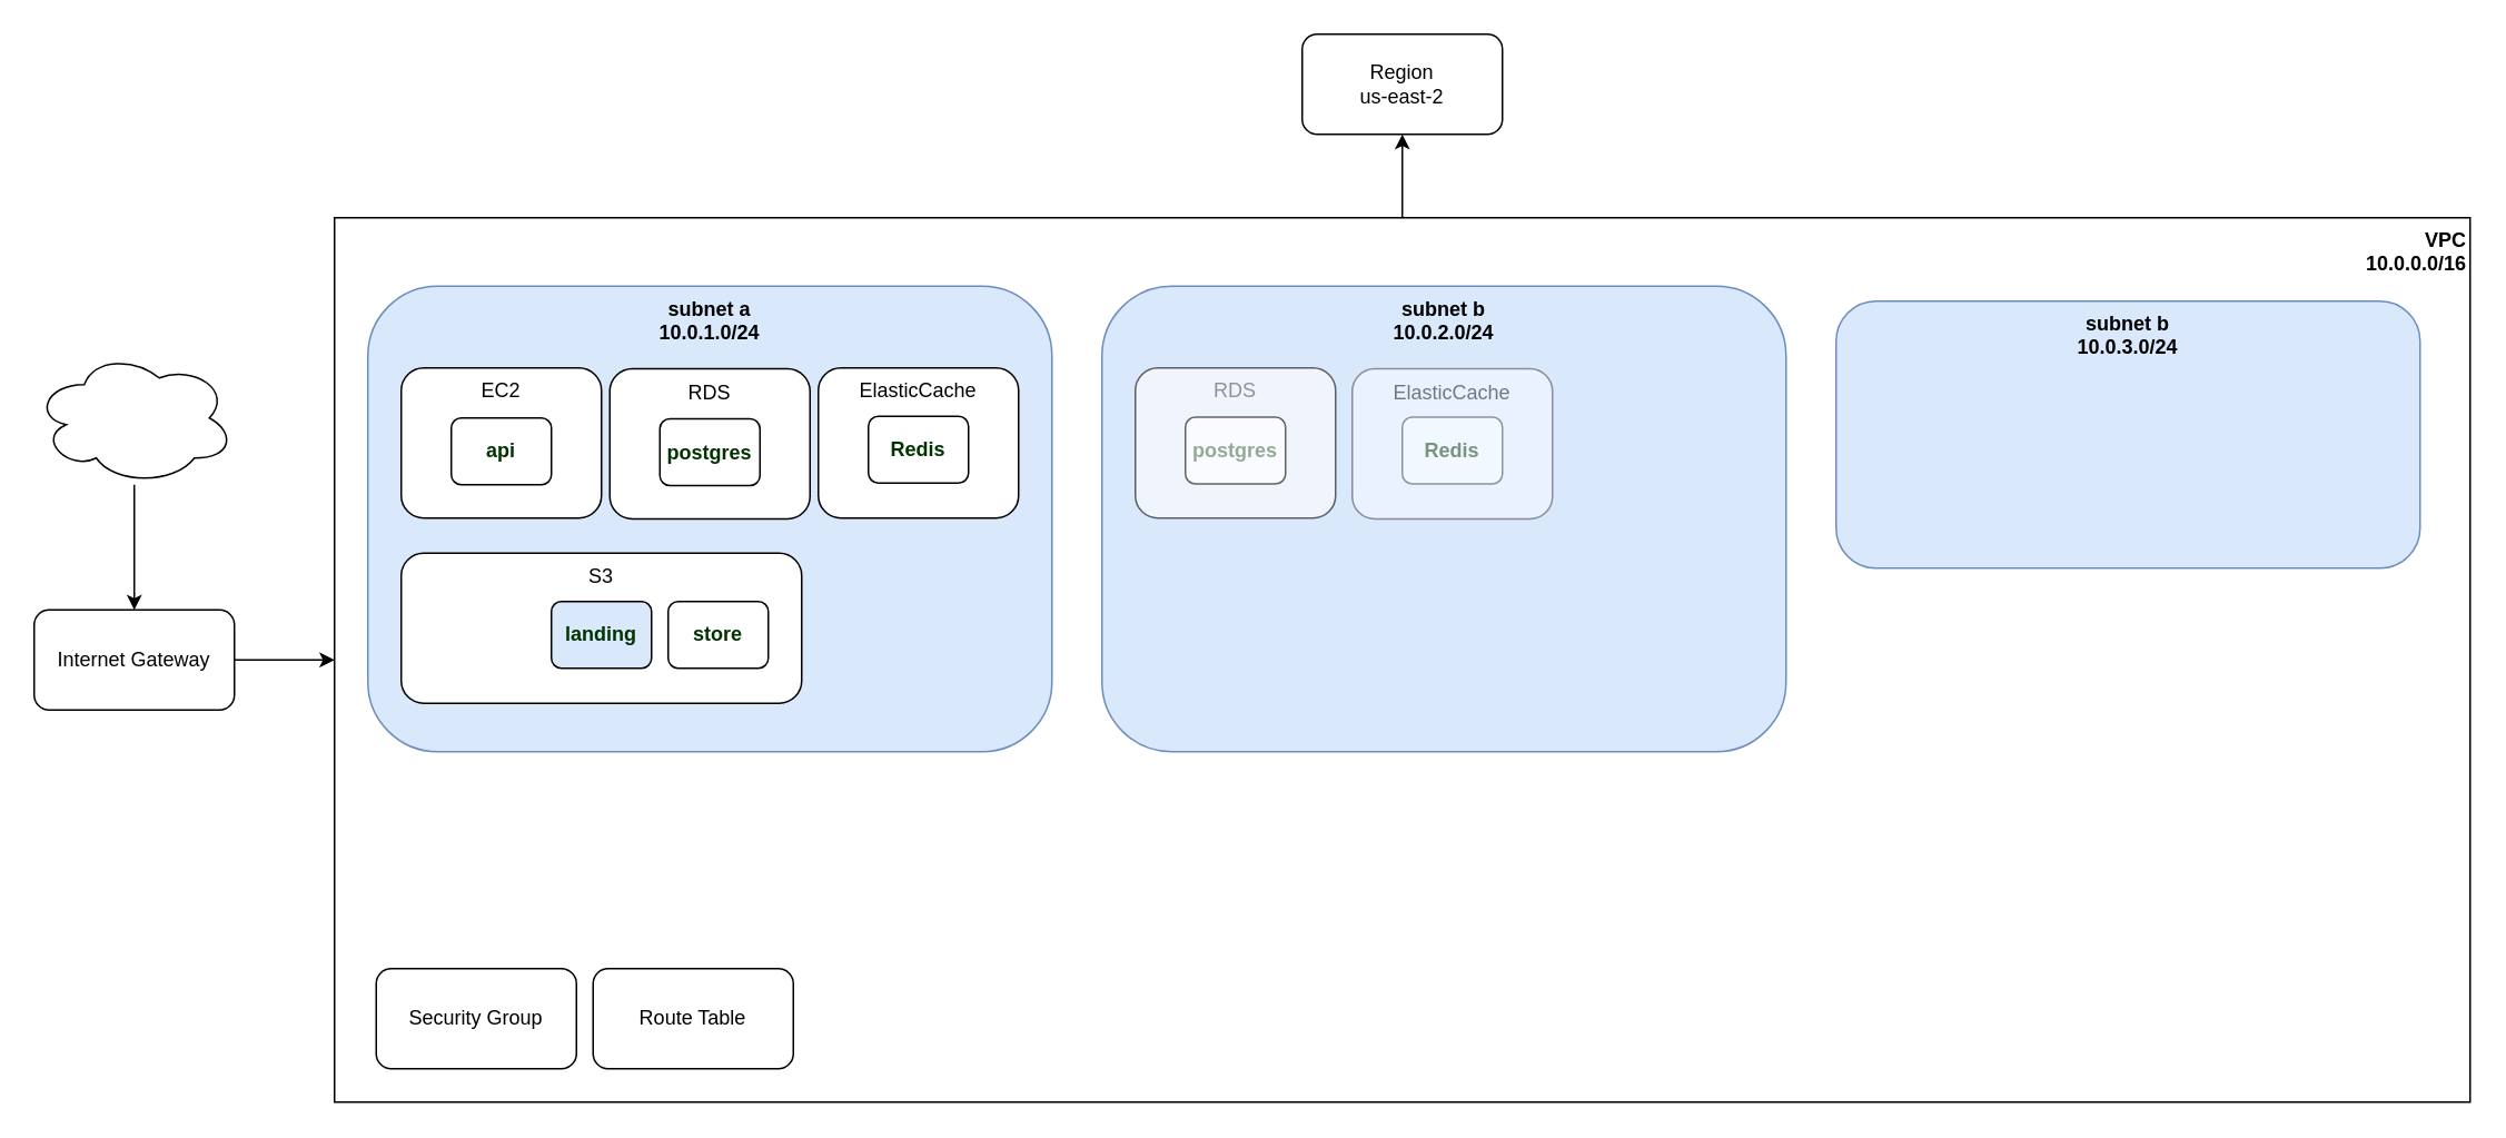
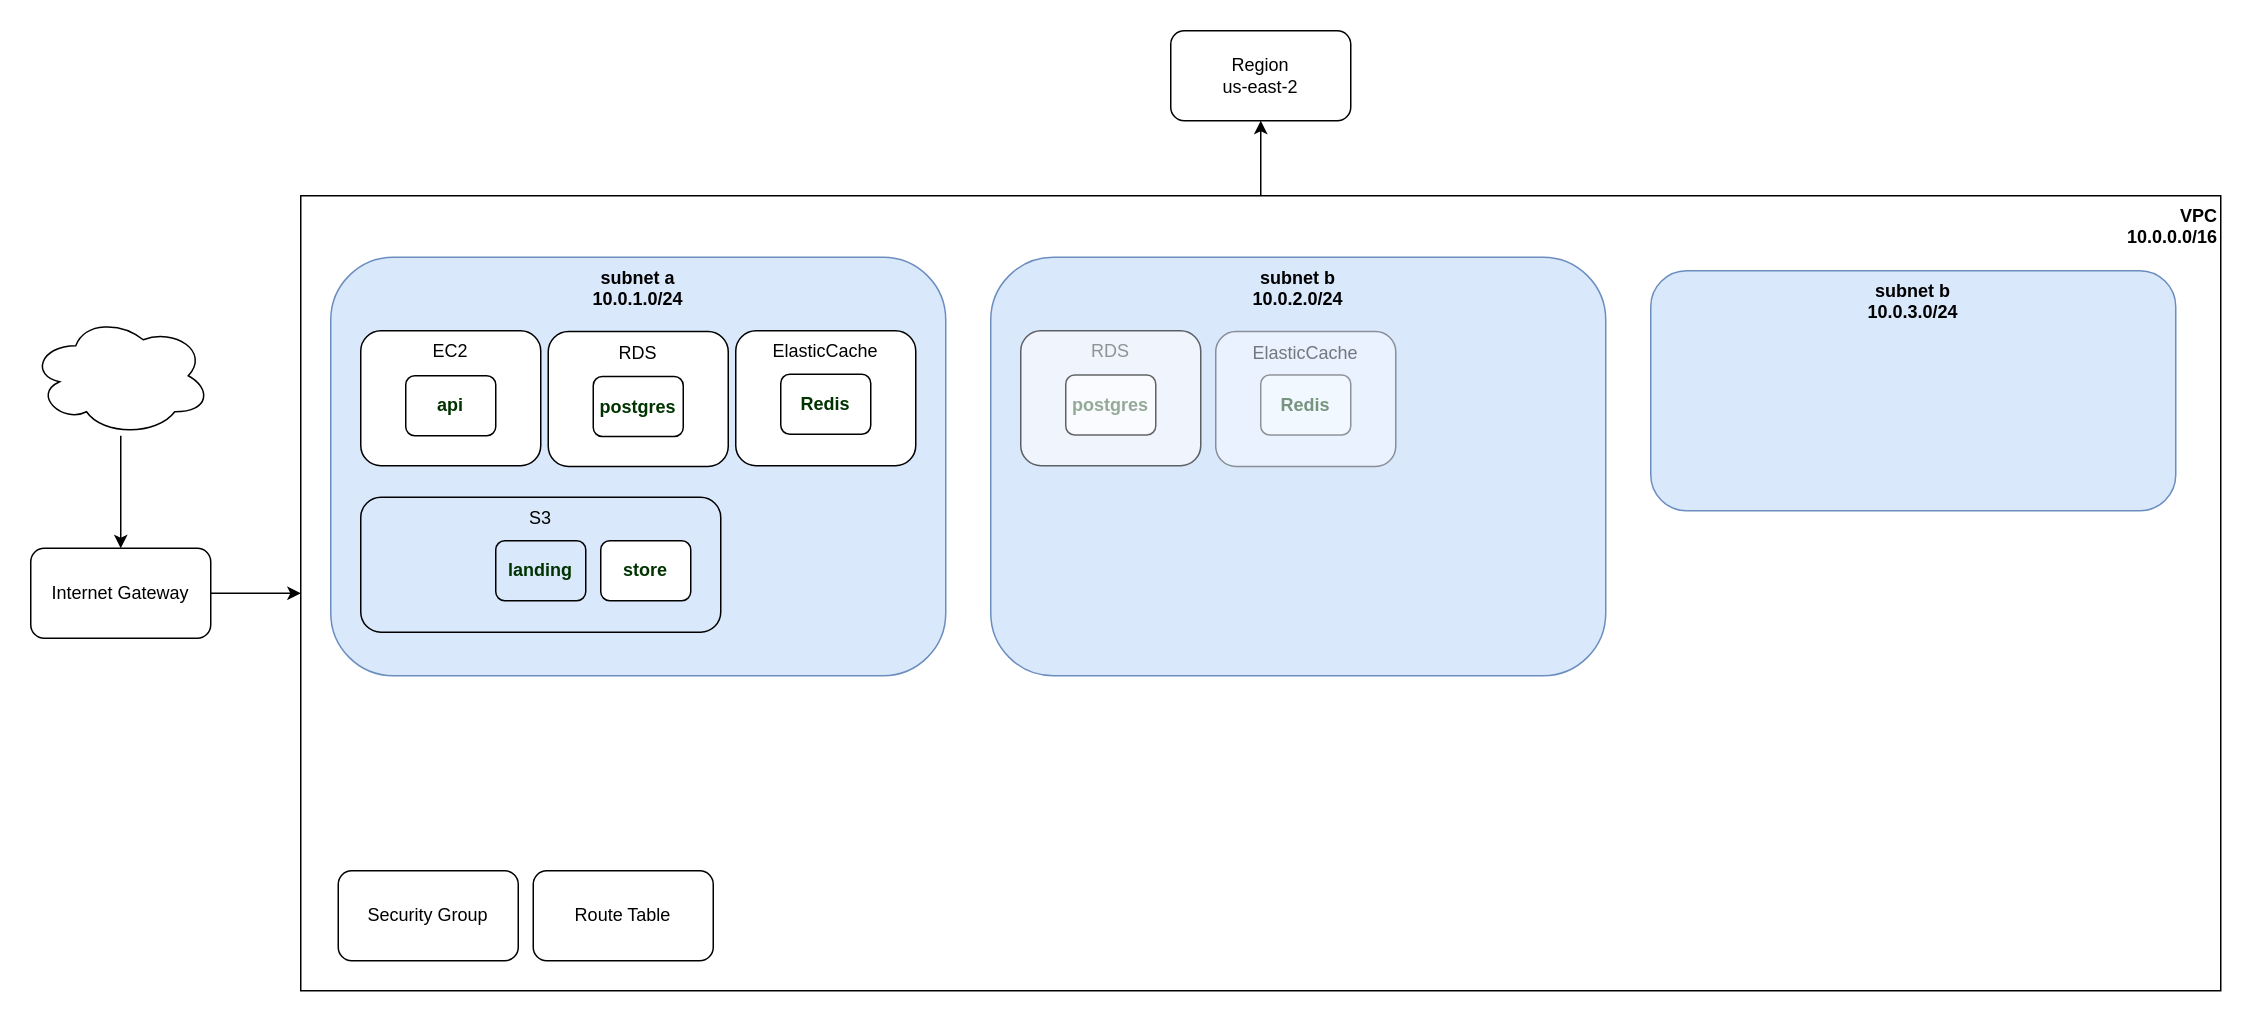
  <mxCell id="0" />
  <mxCell id="1" parent="0" />
  <mxCell id="2" style="edgeStyle=orthogonalEdgeStyle;rounded=0;orthogonalLoop=1;jettySize=auto;html=1;" parent="1" source="3" target="9" edge="1"><mxGeometry relative="1" as="geometry" /></mxCell>
  <mxCell id="3" value="VPC&lt;br&gt;10.0.0.0/16" style="text;html=1;strokeColor=#000000;fillColor=#ffffff;align=right;verticalAlign=top;whiteSpace=wrap;rounded=0;fontFamily=Helvetica;fontSize=12;fontColor=#000000;fontStyle=1" parent="1" vertex="1"><mxGeometry x="200" y="130" width="1280" height="530" as="geometry" /></mxCell>
  <mxCell id="4" value="Route Table" style="rounded=1;whiteSpace=wrap;html=1;" parent="1" vertex="1"><mxGeometry x="355" y="580" width="120" height="60" as="geometry" /></mxCell>
  <mxCell id="5" value="subnet a&lt;br&gt;10.0.1.0/24" style="rounded=1;whiteSpace=wrap;html=1;verticalAlign=top;fillColor=#dae8fc;strokeColor=#6c8ebf;fontStyle=1" parent="1" vertex="1"><mxGeometry x="220" y="171" width="410" height="279" as="geometry" /></mxCell>
  <mxCell id="6" value="Security Group" style="rounded=1;whiteSpace=wrap;html=1;" parent="1" vertex="1"><mxGeometry x="225" y="580" width="120" height="60" as="geometry" /></mxCell>
  <mxCell id="7" style="edgeStyle=orthogonalEdgeStyle;rounded=0;orthogonalLoop=1;jettySize=auto;html=1;entryX=0;entryY=0.5;entryDx=0;entryDy=0;" parent="1" source="8" target="3" edge="1"><mxGeometry relative="1" as="geometry" /></mxCell>
  <mxCell id="8" value="Internet Gateway" style="rounded=1;whiteSpace=wrap;html=1;" parent="1" vertex="1"><mxGeometry x="20" y="365" width="120" height="60" as="geometry" /></mxCell>
  <mxCell id="9" value="Region&lt;br&gt;us-east-2" style="rounded=1;whiteSpace=wrap;html=1;" parent="1" vertex="1"><mxGeometry x="780" y="20" width="120" height="60" as="geometry" /></mxCell>
  <mxCell id="10" style="edgeStyle=orthogonalEdgeStyle;rounded=0;orthogonalLoop=1;jettySize=auto;html=1;" parent="1" source="11" target="8" edge="1"><mxGeometry relative="1" as="geometry" /></mxCell>
  <mxCell id="11" value="" style="ellipse;shape=cloud;whiteSpace=wrap;html=1;align=right;" parent="1" vertex="1"><mxGeometry x="20" y="210" width="120" height="80" as="geometry" /></mxCell>
  <mxCell id="12" value="EC2" style="rounded=1;whiteSpace=wrap;html=1;verticalAlign=top;" parent="1" vertex="1"><mxGeometry x="240" y="220" width="120" height="90" as="geometry" /></mxCell>
  <mxCell id="13" value="RDS" style="rounded=1;whiteSpace=wrap;html=1;verticalAlign=top;" parent="1" vertex="1"><mxGeometry x="365" y="220.5" width="120" height="90" as="geometry" /></mxCell>
  <mxCell id="14" value="postgres" style="rounded=1;whiteSpace=wrap;html=1;fontColor=#003300;fontStyle=1" parent="1" vertex="1"><mxGeometry x="395" y="250.5" width="60" height="40" as="geometry" /></mxCell>
  <mxCell id="15" value="api" style="rounded=1;whiteSpace=wrap;html=1;fontColor=#003300;fontStyle=1" parent="1" vertex="1"><mxGeometry x="270" y="250" width="60" height="40" as="geometry" /></mxCell>
  <mxCell id="16" value="subnet b&lt;br&gt;10.0.2.0/24" style="rounded=1;whiteSpace=wrap;html=1;verticalAlign=top;fillColor=#dae8fc;strokeColor=#6c8ebf;fontStyle=1" vertex="1" parent="1"><mxGeometry x="660" y="171" width="410" height="279" as="geometry" /></mxCell>
  <mxCell id="17" value="subnet b&lt;br&gt;10.0.3.0/24" style="rounded=1;whiteSpace=wrap;html=1;verticalAlign=top;fillColor=#dae8fc;strokeColor=#6c8ebf;fontStyle=1" vertex="1" parent="1"><mxGeometry x="1100" y="180" width="350" height="160" as="geometry" /></mxCell>
- <mxCell id="18" value="S3" style="rounded=1;whiteSpace=wrap;html=1;verticalAlign=top;" vertex="1" parent="1"><mxGeometry x="240" y="331" width="240" height="90" as="geometry" /></mxCell>
+ <mxCell id="18" value="S3" style="rounded=1;whiteSpace=wrap;html=1;verticalAlign=top;fillColor=#dae8fc;" vertex="1" parent="1"><mxGeometry x="240" y="331" width="240" height="90" as="geometry" /></mxCell>
  <mxCell id="19" value="landing" style="rounded=1;whiteSpace=wrap;html=1;fontColor=#003300;fontStyle=1;fillColor=#dae8fc;" vertex="1" parent="1"><mxGeometry x="330" y="360" width="60" height="40" as="geometry" /></mxCell>
  <mxCell id="20" value="store" style="rounded=1;whiteSpace=wrap;html=1;fontColor=#003300;fontStyle=1" vertex="1" parent="1"><mxGeometry x="400" y="360" width="60" height="40" as="geometry" /></mxCell>
  <mxCell id="21" value="ElasticCache" style="rounded=1;whiteSpace=wrap;html=1;verticalAlign=top;" vertex="1" parent="1"><mxGeometry x="490" y="220" width="120" height="90" as="geometry" /></mxCell>
  <mxCell id="22" value="Redis" style="rounded=1;whiteSpace=wrap;html=1;fontColor=#003300;fontStyle=1" vertex="1" parent="1"><mxGeometry x="520" y="249" width="60" height="40" as="geometry" /></mxCell>
  <mxCell id="23" value="ElasticCache" style="rounded=1;whiteSpace=wrap;html=1;verticalAlign=top;opacity=40;textOpacity=50;" vertex="1" parent="1"><mxGeometry x="810" y="220.5" width="120" height="90" as="geometry" /></mxCell>
  <mxCell id="24" value="Redis" style="rounded=1;whiteSpace=wrap;html=1;fontColor=#003300;fontStyle=1;opacity=40;textOpacity=50;" vertex="1" parent="1"><mxGeometry x="840" y="249.5" width="60" height="40" as="geometry" /></mxCell>
  <mxCell id="25" value="RDS" style="rounded=1;whiteSpace=wrap;html=1;verticalAlign=top;textOpacity=40;opacity=60;" vertex="1" parent="1"><mxGeometry x="680" y="220" width="120" height="90" as="geometry" /></mxCell>
  <mxCell id="26" value="postgres" style="rounded=1;whiteSpace=wrap;html=1;fontColor=#003300;fontStyle=1;textOpacity=40;opacity=60;" vertex="1" parent="1"><mxGeometry x="710" y="249.5" width="60" height="40" as="geometry" /></mxCell>
